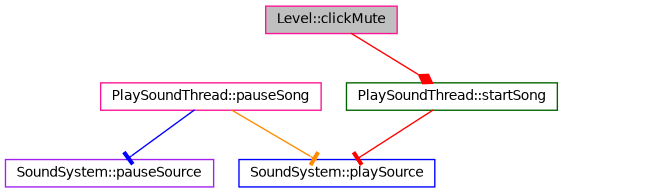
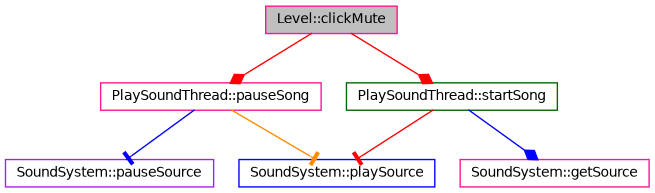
  digraph {
    rankdir=TB
    node [color=deeppink fillcolor=white fontname=Helvetica fontsize=10 shape=record style=filled]
    edge [arrowhead=diamond color=red fontname=Helvetica fontsize=10 labelfontname=Helvetica labelfontsize=10 style=solid]
    n1 [fillcolor=grey75 fontcolor=black height=0.2 label="Level::clickMute" width=0.4]
    n2 [height=0.2 label="PlaySoundThread::pauseSong" width=0.4]
    n3 [color=darkgreen height=0.2 label="PlaySoundThread::startSong" width=0.4]
    n4 [color=purple height=0.2 label="SoundSystem::pauseSource" width=0.4]
    n5 [color=blue height=0.2 label="SoundSystem::playSource" width=0.4]
+   n6 [height=0.2 label="SoundSystem::getSource" width=0.4]
+   n1 -> n2
    n1 -> n3
    n2 -> n4 [arrowhead=tee color=blue]
    n2 -> n5 [arrowhead=tee color=darkorange]
    n3 -> n5 [arrowhead=tee]
+   n3 -> n6 [color=blue]
  }
